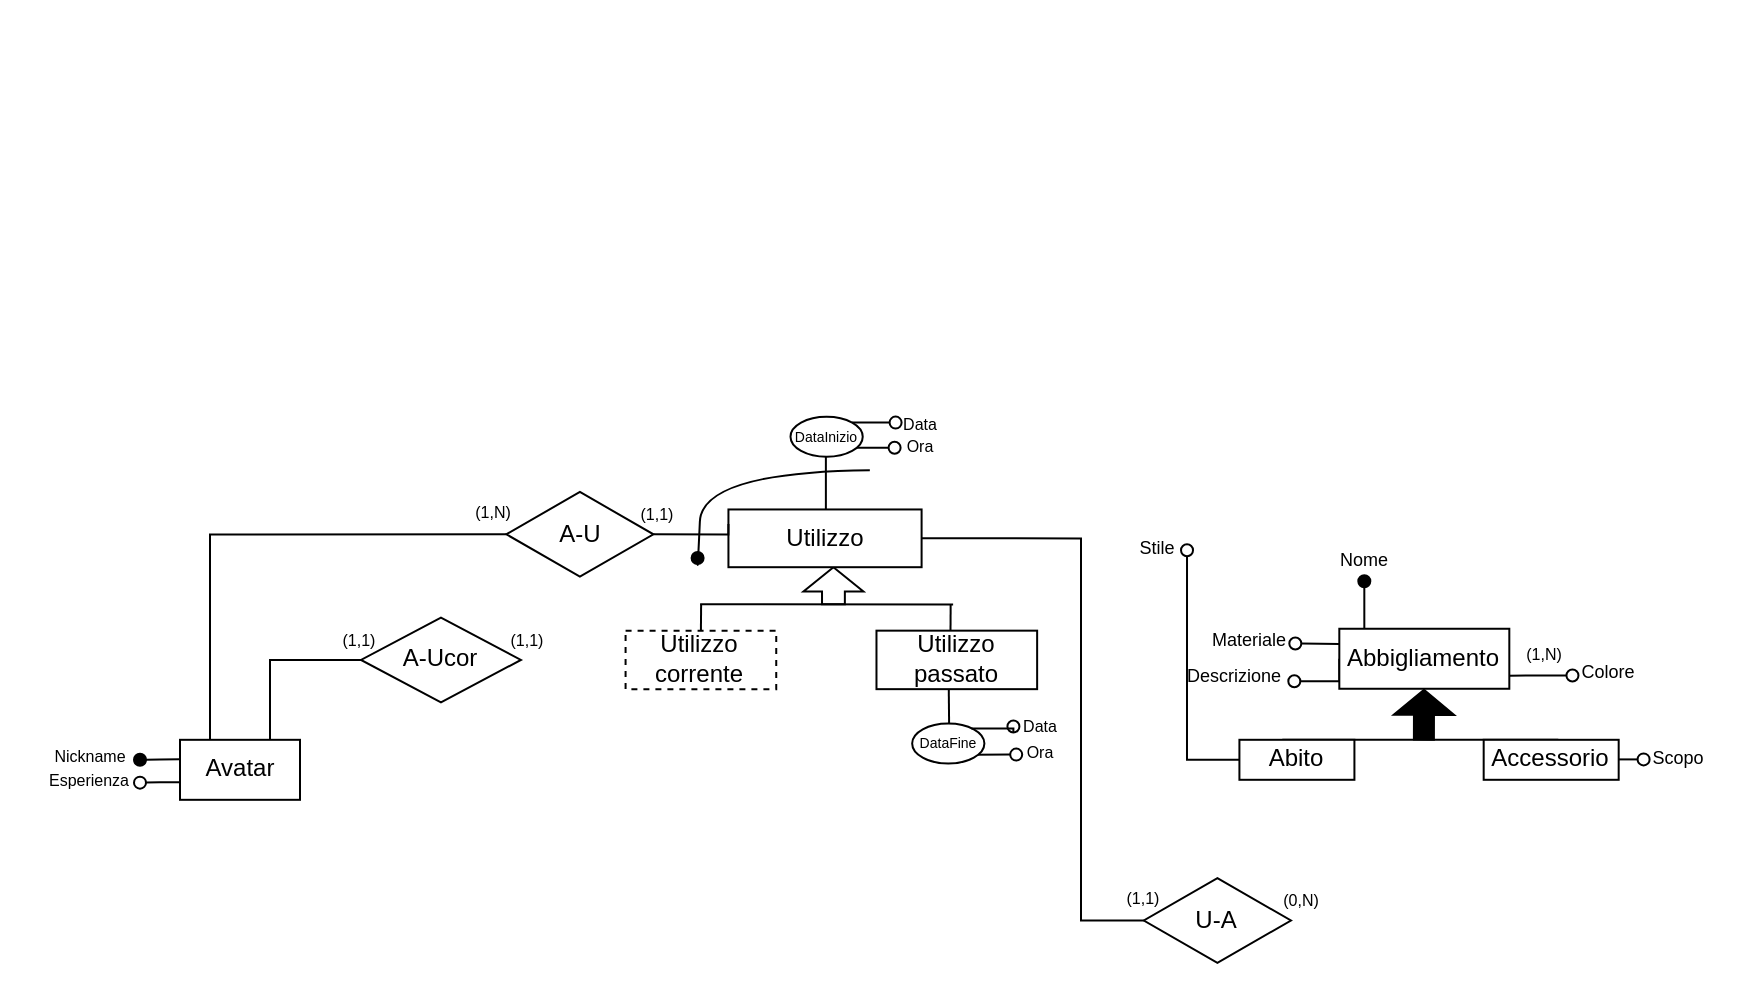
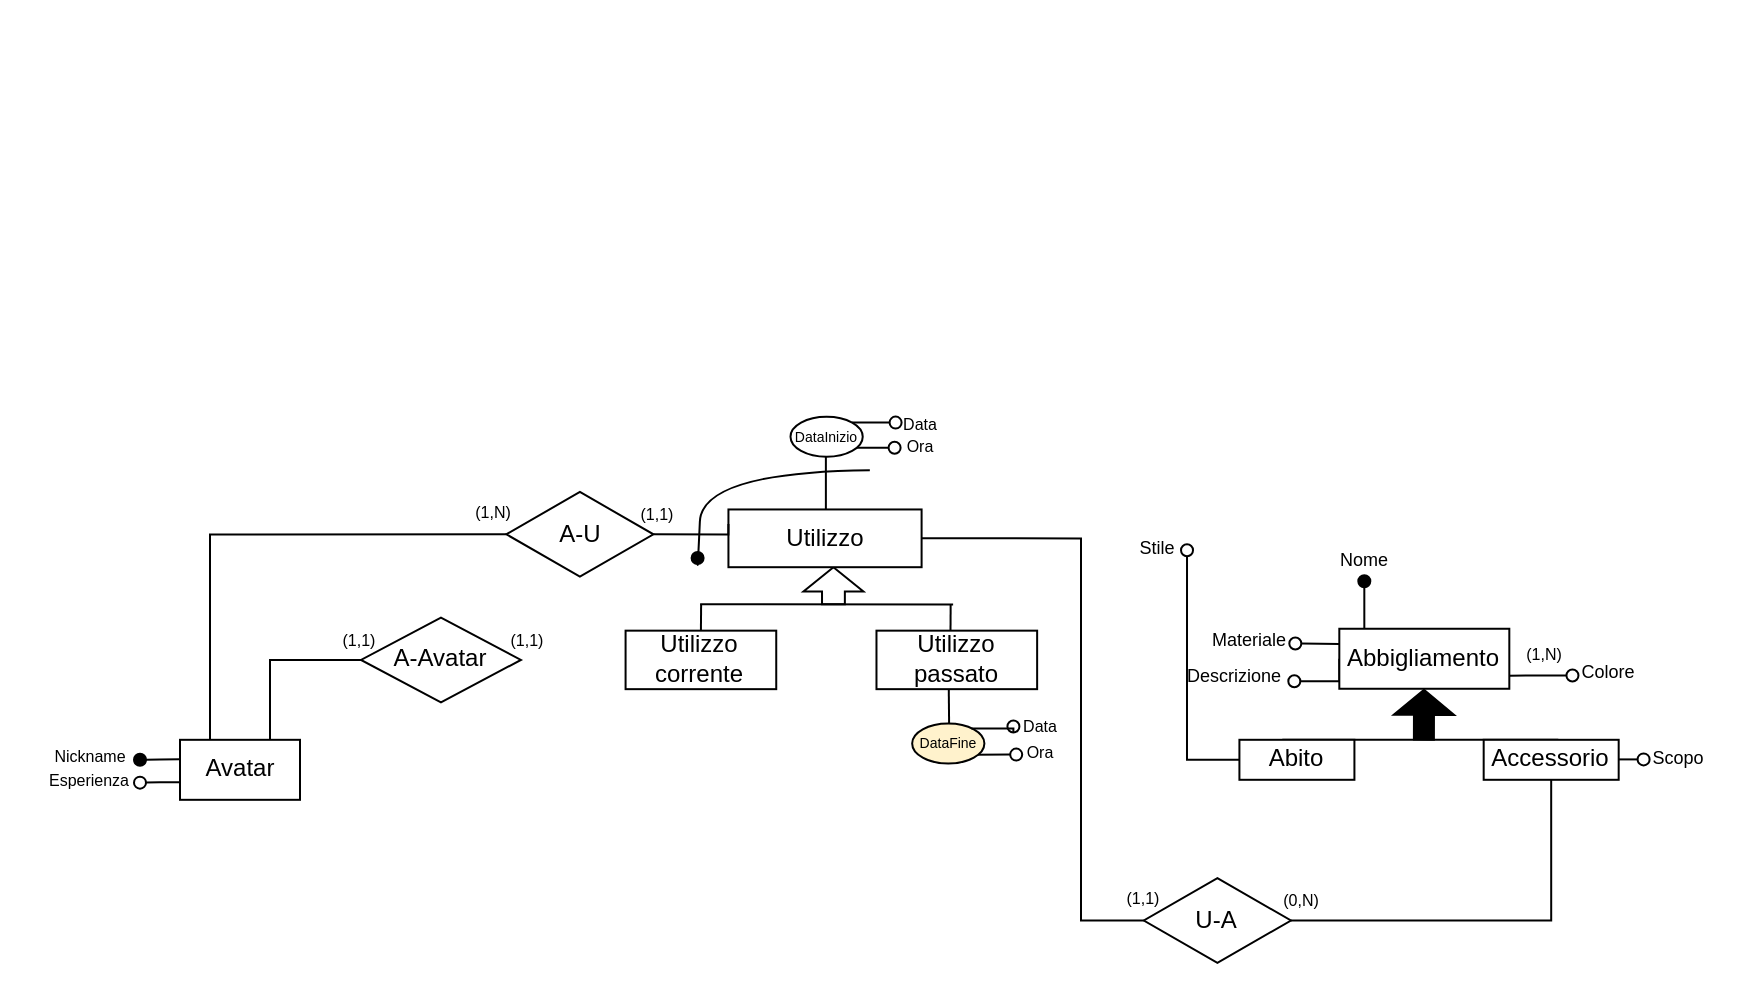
  <mxCell id="0" />
  <mxCell id="1" parent="0" />
  <mxCell id="2" style="edgeStyle=orthogonalEdgeStyle;rounded=0;orthogonalLoop=1;jettySize=auto;html=1;exitX=0;exitY=0.5;exitDx=0;exitDy=0;endArrow=oval;endFill=0;" parent="1" source="3" edge="1"><mxGeometry relative="1" as="geometry"><mxPoint x="646.66" y="340.13" as="targetPoint" /><Array as="points"><mxPoint x="669.66" y="340.13" /></Array></mxGeometry></mxCell>
  <mxCell id="3" value="Abbigliamento" style="whiteSpace=wrap;html=1;align=center;" parent="1" vertex="1"><mxGeometry x="669.16" y="313.88" width="85" height="30" as="geometry" /></mxCell>
  <mxCell id="4" value="&lt;font style=&quot;font-size: 9px;&quot;&gt;Materiale&lt;/font&gt;" style="text;html=1;align=center;verticalAlign=middle;whiteSpace=wrap;rounded=0;" parent="1" vertex="1"><mxGeometry x="606.66" y="311.88" width="35" height="15" as="geometry" /></mxCell>
  <mxCell id="5" value="&lt;font style=&quot;font-size: 8px;&quot;&gt;(1,N)&lt;/font&gt;" style="text;html=1;align=center;verticalAlign=middle;whiteSpace=wrap;rounded=1;strokeColor=none;glass=0;" parent="1" vertex="1"><mxGeometry x="746.66" y="318.88" width="50" height="15" as="geometry" /></mxCell>
  <mxCell id="6" value="&lt;font style=&quot;font-size: 9px;&quot;&gt;Descrizione&lt;/font&gt;" style="text;html=1;align=center;verticalAlign=middle;whiteSpace=wrap;rounded=0;" parent="1" vertex="1"><mxGeometry x="596.66" y="328.88" width="40" height="17" as="geometry" /></mxCell>
  <mxCell id="7" value="&lt;font style=&quot;font-size: 9px;&quot;&gt;Colore&lt;/font&gt;" style="text;html=1;align=center;verticalAlign=middle;whiteSpace=wrap;rounded=0;" parent="1" vertex="1"><mxGeometry x="784.16" y="326.88" width="40" height="17" as="geometry" /></mxCell>
  <mxCell id="8" style="edgeStyle=orthogonalEdgeStyle;rounded=0;orthogonalLoop=1;jettySize=auto;html=1;exitX=1.011;exitY=0.878;exitDx=0;exitDy=0;endArrow=oval;endFill=0;exitPerimeter=0;" parent="1" edge="1"><mxGeometry relative="1" as="geometry"><mxPoint x="754.165" y="337.33" as="sourcePoint" /><mxPoint x="785.73" y="337.24" as="targetPoint" /><Array as="points"><mxPoint x="765.73" y="337.24" /><mxPoint x="765.73" y="337.24" /></Array></mxGeometry></mxCell>
  <mxCell id="9" value="&lt;font style=&quot;font-size: 9px;&quot;&gt;Nome&lt;/font&gt;" style="text;html=1;align=center;verticalAlign=middle;whiteSpace=wrap;rounded=0;" parent="1" vertex="1"><mxGeometry x="661.66" y="270.13" width="40" height="17" as="geometry" /></mxCell>
  <mxCell id="10" style="edgeStyle=orthogonalEdgeStyle;rounded=0;orthogonalLoop=1;jettySize=auto;html=1;endArrow=oval;endFill=0;" parent="1" edge="1"><mxGeometry relative="1" as="geometry"><mxPoint x="669.16" y="321.5" as="sourcePoint" /><mxPoint x="647.16" y="321.25" as="targetPoint" /><Array as="points"><mxPoint x="669.16" y="321.5" /><mxPoint x="670.16" y="321.5" /></Array></mxGeometry></mxCell>
  <mxCell id="11" style="edgeStyle=orthogonalEdgeStyle;rounded=0;orthogonalLoop=1;jettySize=auto;html=1;endArrow=oval;endFill=1;" parent="1" edge="1"><mxGeometry relative="1" as="geometry"><mxPoint x="681.66" y="313.88" as="sourcePoint" /><mxPoint x="681.66" y="290.13" as="targetPoint" /><Array as="points"><mxPoint x="681.66" y="313.88" /></Array></mxGeometry></mxCell>
  <mxCell id="12" value="" style="shape=flexArrow;endArrow=classic;html=1;rounded=0;fillColor=#000000;endWidth=19.231;endSize=3.849;exitX=0.513;exitY=0.543;exitDx=0;exitDy=0;exitPerimeter=0;" parent="1" source="14" edge="1"><mxGeometry width="50" height="50" relative="1" as="geometry"><mxPoint x="711.66" y="370.13" as="sourcePoint" /><mxPoint x="711.5" y="343.88" as="targetPoint" /></mxGeometry></mxCell>
  <mxCell id="13" value="&lt;font style=&quot;font-size: 9px;&quot;&gt;Stile&lt;/font&gt;" style="text;html=1;align=center;verticalAlign=middle;whiteSpace=wrap;rounded=0;" parent="1" vertex="1"><mxGeometry x="566.02" y="264.25" width="25.25" height="16.7" as="geometry" /></mxCell>
  <mxCell id="14" value="" style="line;strokeWidth=1;rotatable=0;dashed=0;labelPosition=right;align=left;verticalAlign=middle;spacingTop=0;spacingLeft=6;points=[];portConstraint=eastwest;" parent="1" vertex="1"><mxGeometry x="640.66" y="364.38" width="138" height="10" as="geometry" /></mxCell>
  <mxCell id="15" style="edgeStyle=orthogonalEdgeStyle;rounded=0;orthogonalLoop=1;jettySize=auto;html=1;exitX=0.5;exitY=1;exitDx=0;exitDy=0;" parent="1" edge="1"><mxGeometry relative="1" as="geometry"><mxPoint x="468.48" y="20.85" as="sourcePoint" /><mxPoint x="468.48" y="20.85" as="targetPoint" /></mxGeometry></mxCell>
  <mxCell id="16" value="Accessorio" style="whiteSpace=wrap;html=1;align=center;" parent="1" vertex="1"><mxGeometry x="741.34" y="369.4" width="67.5" height="20" as="geometry" /></mxCell>
  <mxCell id="17" value="&lt;font style=&quot;font-size: 9px;&quot;&gt;Scopo&lt;/font&gt;" style="text;html=1;align=center;verticalAlign=middle;whiteSpace=wrap;rounded=0;" parent="1" vertex="1"><mxGeometry x="818.84" y="369.1" width="40" height="17" as="geometry" /></mxCell>
  <mxCell id="18" style="edgeStyle=orthogonalEdgeStyle;rounded=0;orthogonalLoop=1;jettySize=auto;html=1;exitX=1.001;exitY=0.609;exitDx=0;exitDy=0;endArrow=oval;endFill=0;exitPerimeter=0;" parent="1" edge="1"><mxGeometry relative="1" as="geometry"><mxPoint x="808.837" y="379.2" as="sourcePoint" /><mxPoint x="821.27" y="378.95" as="targetPoint" /></mxGeometry></mxCell>
  <mxCell id="19" value="Abito" style="whiteSpace=wrap;html=1;align=center;" parent="1" vertex="1"><mxGeometry x="619.21" y="369.4" width="57.5" height="20" as="geometry" /></mxCell>
  <mxCell id="20" value="" style="shape=singleArrow;direction=north;whiteSpace=wrap;html=1;arrowWidth=0.381;arrowSize=0.658;" parent="1" vertex="1"><mxGeometry x="401.22" y="283.1" width="30" height="18.5" as="geometry" /></mxCell>
  <mxCell id="21" style="edgeStyle=orthogonalEdgeStyle;rounded=0;orthogonalLoop=1;jettySize=auto;html=1;exitX=0.5;exitY=1;exitDx=0;exitDy=0;" parent="1" edge="1"><mxGeometry relative="1" as="geometry"><mxPoint x="302.07" y="234.74" as="sourcePoint" /><mxPoint x="302.07" y="234.74" as="targetPoint" /></mxGeometry></mxCell>
  <mxCell id="22" value="&lt;font style=&quot;font-size: 8px;&quot;&gt;(1,N)&lt;/font&gt;" style="text;html=1;align=center;verticalAlign=middle;whiteSpace=wrap;rounded=1;strokeColor=none;glass=0;" parent="1" vertex="1"><mxGeometry x="234.89" y="250.49" width="22.5" height="8.79" as="geometry" /></mxCell>
  <mxCell id="23" style="edgeStyle=orthogonalEdgeStyle;rounded=0;orthogonalLoop=1;jettySize=auto;html=1;exitX=0.5;exitY=1;exitDx=0;exitDy=0;" parent="1" edge="1"><mxGeometry relative="1" as="geometry"><mxPoint x="228.51" y="290.51" as="sourcePoint" /><mxPoint x="228.51" y="290.51" as="targetPoint" /></mxGeometry></mxCell>
  <mxCell id="24" value="&lt;font style=&quot;font-size: 8px;&quot;&gt;(1,1)&lt;/font&gt;" style="text;html=1;align=center;verticalAlign=middle;whiteSpace=wrap;rounded=1;strokeColor=none;glass=0;" parent="1" vertex="1"><mxGeometry x="168.28" y="314.83" width="22.5" height="8.79" as="geometry" /></mxCell>
  <mxCell id="25" style="edgeStyle=orthogonalEdgeStyle;rounded=0;orthogonalLoop=1;jettySize=auto;html=1;exitX=0.5;exitY=1;exitDx=0;exitDy=0;" parent="1" edge="1"><mxGeometry relative="1" as="geometry"><mxPoint x="649.3" y="434.79" as="sourcePoint" /><mxPoint x="649.3" y="434.79" as="targetPoint" /></mxGeometry></mxCell>
  <mxCell id="26" value="&lt;font style=&quot;font-size: 8px;&quot;&gt;(0,N)&lt;/font&gt;" style="text;html=1;align=center;verticalAlign=middle;whiteSpace=wrap;rounded=1;strokeColor=none;glass=0;" parent="1" vertex="1"><mxGeometry x="639.16" y="444.61" width="22.5" height="8.79" as="geometry" /></mxCell>
  <mxCell id="27" value="&lt;span style=&quot;font-size: 8px;&quot;&gt;(1,1)&lt;/span&gt;" style="text;html=1;align=center;verticalAlign=middle;whiteSpace=wrap;rounded=1;strokeColor=none;glass=0;" parent="1" vertex="1"><mxGeometry x="316.56" y="252.53" width="22.5" height="6.75" as="geometry" /></mxCell>
  <mxCell id="28" value="&lt;span style=&quot;font-size: 8px;&quot;&gt;(1,1)&lt;/span&gt;" style="text;html=1;align=center;verticalAlign=middle;whiteSpace=wrap;rounded=1;strokeColor=none;glass=0;" parent="1" vertex="1"><mxGeometry x="560" y="444.61" width="22.5" height="6.75" as="geometry" /></mxCell>
  <mxCell id="29" value="&lt;span style=&quot;font-size: 8px;&quot;&gt;(1,1)&lt;/span&gt;" style="text;html=1;align=center;verticalAlign=middle;whiteSpace=wrap;rounded=1;strokeColor=none;glass=0;" parent="1" vertex="1"><mxGeometry x="252.36" y="315.85" width="22.5" height="6.75" as="geometry" /></mxCell>
- <mxCell id="30" value="&lt;div&gt;Utilizzo&lt;/div&gt;&lt;div&gt;corrente&lt;/div&gt;" style="whiteSpace=wrap;html=1;align=center;dashed=1;" parent="1" vertex="1"><mxGeometry x="312.29" y="314.83" width="75.33" height="29.25" as="geometry" /></mxCell>
+ <mxCell id="30" value="&lt;div&gt;Utilizzo&lt;/div&gt;&lt;div&gt;corrente&lt;/div&gt;" style="whiteSpace=wrap;html=1;align=center;" parent="1" vertex="1"><mxGeometry x="312.29" y="314.83" width="75.33" height="29.25" as="geometry" /></mxCell>
  <mxCell id="31" value="" style="endArrow=none;html=1;rounded=0;exitX=0.5;exitY=0;exitDx=0;exitDy=0;" parent="1" source="30" edge="1"><mxGeometry width="50" height="50" relative="1" as="geometry"><mxPoint x="294.61" y="306.7" as="sourcePoint" /><mxPoint x="350.06" y="301.6" as="targetPoint" /></mxGeometry></mxCell>
  <mxCell id="32" value="" style="endArrow=none;html=1;rounded=0;" parent="1" edge="1"><mxGeometry width="50" height="50" relative="1" as="geometry"><mxPoint x="349.56" y="301.6" as="sourcePoint" /><mxPoint x="476.06" y="301.7" as="targetPoint" /></mxGeometry></mxCell>
- <mxCell id="33" value="A-Ucor" style="shape=rhombus;perimeter=rhombusPerimeter;whiteSpace=wrap;html=1;align=center;" parent="1" vertex="1"><mxGeometry x="180" y="308.28" width="79.96" height="42.36" as="geometry" /></mxCell>
+ <mxCell id="33" value="A-Avatar" style="shape=rhombus;perimeter=rhombusPerimeter;whiteSpace=wrap;html=1;align=center;" parent="1" vertex="1"><mxGeometry x="180" y="308.28" width="79.96" height="42.36" as="geometry" /></mxCell>
  <mxCell id="34" value="&lt;font style=&quot;font-size: 8px;&quot;&gt;Ora&lt;/font&gt;" style="text;html=1;align=center;verticalAlign=middle;whiteSpace=wrap;rounded=1;strokeColor=none;glass=0;" parent="1" vertex="1"><mxGeometry x="444.75" y="216.34" width="30" height="11.5" as="geometry" /></mxCell>
  <mxCell id="35" style="edgeStyle=orthogonalEdgeStyle;rounded=0;orthogonalLoop=1;jettySize=auto;html=1;exitX=1;exitY=1;exitDx=0;exitDy=0;endArrow=oval;endFill=0;" parent="1" edge="1"><mxGeometry relative="1" as="geometry"><mxPoint x="425.576" y="223.413" as="sourcePoint" /><mxPoint x="446.75" y="223.27" as="targetPoint" /></mxGeometry></mxCell>
  <mxCell id="36" value="&lt;font style=&quot;font-size: 8px;&quot;&gt;Data&lt;/font&gt;" style="text;html=1;align=center;verticalAlign=middle;whiteSpace=wrap;rounded=1;strokeColor=none;glass=0;" parent="1" vertex="1"><mxGeometry x="444.75" y="207.47" width="30" height="6.5" as="geometry" /></mxCell>
  <mxCell id="37" style="edgeStyle=orthogonalEdgeStyle;rounded=0;orthogonalLoop=1;jettySize=auto;html=1;exitX=1;exitY=0;exitDx=0;exitDy=0;entryX=0.086;entryY=0.404;entryDx=0;entryDy=0;entryPerimeter=0;endArrow=oval;endFill=0;" parent="1" source="39" target="36" edge="1"><mxGeometry relative="1" as="geometry" /></mxCell>
  <mxCell id="38" value="" style="endArrow=none;html=1;rounded=0;exitX=0.5;exitY=1;exitDx=0;exitDy=0;" parent="1" edge="1"><mxGeometry width="50" height="50" relative="1" as="geometry"><mxPoint x="412.44" y="216.34" as="sourcePoint" /><mxPoint x="412.44" y="256.34" as="targetPoint" /></mxGeometry></mxCell>
  <mxCell id="39" value="&lt;p style=&quot;line-height: 110%;&quot;&gt;&lt;font style=&quot;font-size: 7px;&quot;&gt;DataInizio&lt;/font&gt;&lt;/p&gt;" style="ellipse;whiteSpace=wrap;html=1;" parent="1" vertex="1"><mxGeometry x="394.75" y="207.84" width="36.12" height="20" as="geometry" /></mxCell>
  <mxCell id="40" value="" style="curved=1;endArrow=oval;html=1;rounded=0;endFill=1;" parent="1" edge="1"><mxGeometry width="50" height="50" relative="1" as="geometry"><mxPoint x="434.42" y="234.59" as="sourcePoint" /><mxPoint x="348.3" y="278.49" as="targetPoint" /><Array as="points"><mxPoint x="350.55" y="235.49" /><mxPoint x="348.3" y="285.09" /></Array></mxGeometry></mxCell>
+ <mxCell id="41" style="edgeStyle=orthogonalEdgeStyle;rounded=0;orthogonalLoop=1;jettySize=auto;html=1;exitX=1;exitY=0.5;exitDx=0;exitDy=0;entryX=0.5;entryY=1;entryDx=0;entryDy=0;endArrow=none;endFill=0;" parent="1" source="42" target="16" edge="1"><mxGeometry relative="1" as="geometry" /></mxCell>
  <mxCell id="42" value="U-A" style="shape=rhombus;perimeter=rhombusPerimeter;whiteSpace=wrap;html=1;align=center;" parent="1" vertex="1"><mxGeometry x="571.42" y="438.57" width="73.56" height="42.36" as="geometry" /></mxCell>
  <mxCell id="43" style="edgeStyle=orthogonalEdgeStyle;rounded=0;orthogonalLoop=1;jettySize=auto;html=1;exitX=1;exitY=0.5;exitDx=0;exitDy=0;entryX=0;entryY=0.5;entryDx=0;entryDy=0;endArrow=none;endFill=0;" parent="1" source="44" target="42" edge="1"><mxGeometry relative="1" as="geometry"><Array as="points"><mxPoint x="540" y="269" /><mxPoint x="540" y="460" /></Array></mxGeometry></mxCell>
  <mxCell id="44" value="Utilizzo" style="whiteSpace=wrap;html=1;align=center;" parent="1" vertex="1"><mxGeometry x="363.72" y="254.23" width="96.58" height="28.87" as="geometry" /></mxCell>
  <mxCell id="45" style="edgeStyle=orthogonalEdgeStyle;rounded=0;orthogonalLoop=1;jettySize=auto;html=1;exitX=1;exitY=0.5;exitDx=0;exitDy=0;entryX=0;entryY=0.25;entryDx=0;entryDy=0;endArrow=none;endFill=0;" parent="1" source="46" target="44" edge="1"><mxGeometry relative="1" as="geometry" /></mxCell>
  <mxCell id="46" value="A-U" style="shape=rhombus;perimeter=rhombusPerimeter;whiteSpace=wrap;html=1;align=center;" parent="1" vertex="1"><mxGeometry x="252.67" y="245.47" width="73.56" height="42.36" as="geometry" /></mxCell>
  <mxCell id="47" style="edgeStyle=orthogonalEdgeStyle;rounded=0;orthogonalLoop=1;jettySize=auto;html=1;exitX=1;exitY=1;exitDx=0;exitDy=0;endArrow=oval;endFill=0;" parent="1" edge="1"><mxGeometry relative="1" as="geometry"><mxPoint x="486.406" y="376.833" as="sourcePoint" /><mxPoint x="507.58" y="376.69" as="targetPoint" /></mxGeometry></mxCell>
- <mxCell id="48" value="&lt;p style=&quot;line-height: 110%;&quot;&gt;&lt;font style=&quot;font-size: 7px;&quot;&gt;DataFine&lt;/font&gt;&lt;/p&gt;" style="ellipse;whiteSpace=wrap;html=1;" parent="1" vertex="1"><mxGeometry x="455.58" y="361.26" width="36.12" height="20" as="geometry" /></mxCell>
+ <mxCell id="48" value="&lt;p style=&quot;line-height: 110%;&quot;&gt;&lt;font style=&quot;font-size: 7px;&quot;&gt;DataFine&lt;/font&gt;&lt;/p&gt;" style="ellipse;whiteSpace=wrap;html=1;fillColor=#fff2cc;" parent="1" vertex="1"><mxGeometry x="455.58" y="361.26" width="36.12" height="20" as="geometry" /></mxCell>
  <mxCell id="49" value="" style="endArrow=none;html=1;rounded=0;" parent="1" edge="1"><mxGeometry width="50" height="50" relative="1" as="geometry"><mxPoint x="473.79" y="333.11" as="sourcePoint" /><mxPoint x="474.05" y="361.26" as="targetPoint" /></mxGeometry></mxCell>
  <mxCell id="50" value="&lt;div&gt;Utilizzo&lt;/div&gt;&lt;div&gt;passato&lt;/div&gt;" style="whiteSpace=wrap;html=1;align=center;" parent="1" vertex="1"><mxGeometry x="437.74" y="314.83" width="80.33" height="29.25" as="geometry" /></mxCell>
  <mxCell id="51" style="edgeStyle=orthogonalEdgeStyle;rounded=0;orthogonalLoop=1;jettySize=auto;html=1;exitX=1;exitY=0;exitDx=0;exitDy=0;entryX=0.086;entryY=0.404;entryDx=0;entryDy=0;entryPerimeter=0;endArrow=oval;endFill=0;" parent="1" edge="1"><mxGeometry relative="1" as="geometry"><mxPoint x="485.21" y="363.75" as="sourcePoint" /><mxPoint x="506.21" y="362.75" as="targetPoint" /></mxGeometry></mxCell>
  <mxCell id="52" value="&lt;font style=&quot;font-size: 8px;&quot;&gt;Data&lt;/font&gt;" style="text;html=1;align=center;verticalAlign=middle;whiteSpace=wrap;rounded=1;strokeColor=none;glass=0;" parent="1" vertex="1"><mxGeometry x="505.06" y="358.91" width="30" height="6.5" as="geometry" /></mxCell>
  <mxCell id="53" value="&lt;font style=&quot;font-size: 8px;&quot;&gt;Ora&lt;/font&gt;" style="text;html=1;align=center;verticalAlign=middle;whiteSpace=wrap;rounded=1;strokeColor=none;glass=0;" parent="1" vertex="1"><mxGeometry x="505.06" y="368.91" width="30" height="11.5" as="geometry" /></mxCell>
  <mxCell id="54" value="&lt;font style=&quot;font-size: 8px;&quot;&gt;Esperienza&lt;/font&gt;" style="text;html=1;align=center;verticalAlign=middle;whiteSpace=wrap;rounded=1;strokeColor=none;" parent="1" vertex="1"><mxGeometry x="20" y="377.47" width="49" height="23" as="geometry" /></mxCell>
  <mxCell id="55" value="&lt;font style=&quot;font-size: 8px;&quot;&gt;Nickname&lt;/font&gt;" style="text;html=1;align=center;verticalAlign=middle;whiteSpace=wrap;rounded=1;strokeColor=none;" parent="1" vertex="1"><mxGeometry x="29.5" y="365.41" width="30" height="23.5" as="geometry" /></mxCell>
  <mxCell id="56" style="edgeStyle=orthogonalEdgeStyle;rounded=0;orthogonalLoop=1;jettySize=auto;html=1;exitX=0;exitY=0.25;exitDx=0;exitDy=0;endArrow=oval;endFill=1;" parent="1" edge="1"><mxGeometry relative="1" as="geometry"><mxPoint x="69.5" y="379.41" as="targetPoint" /><mxPoint x="89.5" y="379.18" as="sourcePoint" /><Array as="points"><mxPoint x="79.5" y="379.41" /></Array></mxGeometry></mxCell>
  <mxCell id="57" style="edgeStyle=orthogonalEdgeStyle;rounded=0;orthogonalLoop=1;jettySize=auto;html=1;exitX=0;exitY=0.25;exitDx=0;exitDy=0;endArrow=oval;endFill=0;" parent="1" edge="1"><mxGeometry relative="1" as="geometry"><mxPoint x="69.5" y="390.83" as="targetPoint" /><mxPoint x="89.5" y="390.6" as="sourcePoint" /><Array as="points"><mxPoint x="79.5" y="390.83" /></Array></mxGeometry></mxCell>
  <mxCell id="58" style="edgeStyle=orthogonalEdgeStyle;rounded=0;orthogonalLoop=1;jettySize=auto;html=1;exitX=0.25;exitY=0;exitDx=0;exitDy=0;entryX=0;entryY=0.5;entryDx=0;entryDy=0;endArrow=none;endFill=0;" edge="1" parent="1" source="60" target="46"><mxGeometry relative="1" as="geometry" /></mxCell>
  <mxCell id="59" style="edgeStyle=orthogonalEdgeStyle;rounded=0;orthogonalLoop=1;jettySize=auto;html=1;exitX=0.75;exitY=0;exitDx=0;exitDy=0;entryX=0;entryY=0.5;entryDx=0;entryDy=0;endArrow=none;endFill=0;" edge="1" parent="1" source="60" target="33"><mxGeometry relative="1" as="geometry" /></mxCell>
  <mxCell id="60" value="Avatar" style="whiteSpace=wrap;html=1;align=center;" parent="1" vertex="1"><mxGeometry x="89.5" y="369.41" width="60" height="30" as="geometry" /></mxCell>
  <mxCell id="61" style="edgeStyle=orthogonalEdgeStyle;rounded=0;orthogonalLoop=1;jettySize=auto;html=1;exitX=0;exitY=0.5;exitDx=0;exitDy=0;entryX=1.069;entryY=0.623;entryDx=0;entryDy=0;entryPerimeter=0;endArrow=oval;endFill=0;" parent="1" source="19" target="13" edge="1"><mxGeometry relative="1" as="geometry" /></mxCell>
  <mxCell id="62" value="" style="endArrow=none;html=1;rounded=0;entryX=0.476;entryY=-0.004;entryDx=0;entryDy=0;entryPerimeter=0;" edge="1" parent="1"><mxGeometry width="50" height="50" relative="1" as="geometry"><mxPoint x="474.83" y="301.6" as="sourcePoint" /><mxPoint x="474.747" y="314.713" as="targetPoint" /></mxGeometry></mxCell>
